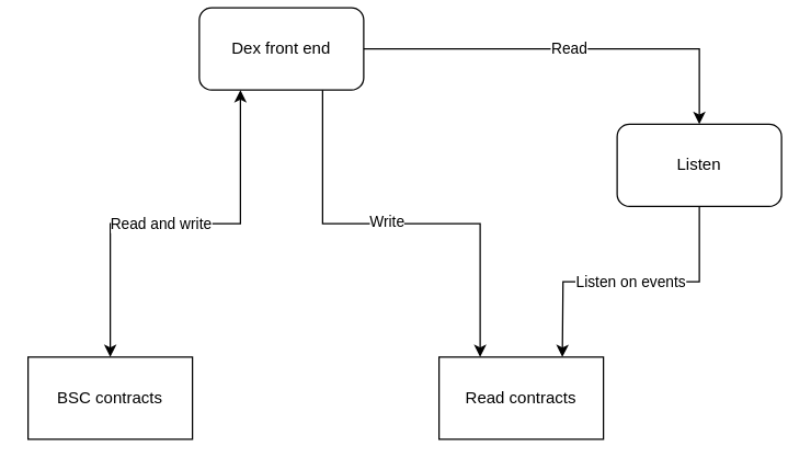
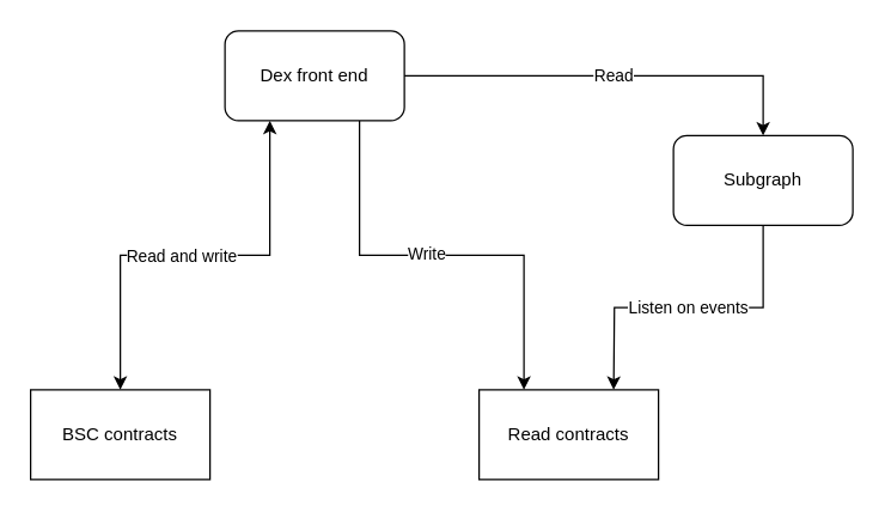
  <mxCell id="0" />
  <mxCell id="1" parent="0" />
- <mxCell id="2" value="Dex front end" style="rounded=1;whiteSpace=wrap;html=1;" vertex="1" parent="1"><mxGeometry x="145" y="5" width="120" height="60" as="geometry" /></mxCell>
+ <mxCell id="2" value="Dex front end" style="rounded=1;whiteSpace=wrap;html=1;" vertex="1" parent="1"><mxGeometry x="150" y="20" width="120" height="60" as="geometry" /></mxCell>
  <mxCell id="3" value="BSC contracts" style="rounded=0;whiteSpace=wrap;html=1;" vertex="1" parent="1"><mxGeometry x="20" y="260" width="120" height="60" as="geometry" /></mxCell>
  <mxCell id="4" value="Read contracts" style="rounded=0;whiteSpace=wrap;html=1;" vertex="1" parent="1"><mxGeometry x="320" y="260" width="120" height="60" as="geometry" /></mxCell>
- <mxCell id="5" value="Listen" style="rounded=1;whiteSpace=wrap;html=1;" vertex="1" parent="1"><mxGeometry x="450" y="90" width="120" height="60" as="geometry" /></mxCell>
+ <mxCell id="5" value="Subgraph" style="rounded=1;whiteSpace=wrap;html=1;" vertex="1" parent="1"><mxGeometry x="450" y="90" width="120" height="60" as="geometry" /></mxCell>
  <mxCell id="6" value="" style="endArrow=classic;startArrow=classic;html=1;rounded=0;edgeStyle=orthogonalEdgeStyle;entryX=0.25;entryY=1;entryDx=0;entryDy=0;exitX=0.5;exitY=0;exitDx=0;exitDy=0;" edge="1" parent="1" source="3" target="2"><mxGeometry width="50" height="50" relative="1" as="geometry"><mxPoint x="240" y="390" as="sourcePoint" /><mxPoint x="180" y="90" as="targetPoint" /></mxGeometry></mxCell>
  <mxCell id="7" value="Read and write" style="edgeLabel;html=1;align=center;verticalAlign=middle;resizable=0;points=[];" vertex="1" connectable="0" parent="6"><mxGeometry x="-0.073" relative="1" as="geometry"><mxPoint as="offset" /></mxGeometry></mxCell>
  <mxCell id="8" value="" style="endArrow=classic;html=1;rounded=0;edgeStyle=orthogonalEdgeStyle;exitX=0.75;exitY=1;exitDx=0;exitDy=0;entryX=0.25;entryY=0;entryDx=0;entryDy=0;" edge="1" parent="1" source="2" target="4"><mxGeometry width="50" height="50" relative="1" as="geometry"><mxPoint x="240" y="390" as="sourcePoint" /><mxPoint x="370" y="250" as="targetPoint" /></mxGeometry></mxCell>
  <mxCell id="9" value="Write" style="edgeLabel;html=1;align=center;verticalAlign=middle;resizable=0;points=[];" vertex="1" connectable="0" parent="8"><mxGeometry x="-0.073" y="2" relative="1" as="geometry"><mxPoint as="offset" /></mxGeometry></mxCell>
  <mxCell id="10" value="Listen on events" style="endArrow=classic;html=1;rounded=0;edgeStyle=orthogonalEdgeStyle;exitX=0.5;exitY=1;exitDx=0;exitDy=0;" edge="1" parent="1" source="5"><mxGeometry width="50" height="50" relative="1" as="geometry"><mxPoint x="240" y="390" as="sourcePoint" /><mxPoint x="410" y="260" as="targetPoint" /></mxGeometry></mxCell>
  <mxCell id="11" value="Read" style="endArrow=classic;html=1;rounded=0;edgeStyle=orthogonalEdgeStyle;exitX=1;exitY=0.5;exitDx=0;exitDy=0;entryX=0.5;entryY=0;entryDx=0;entryDy=0;" edge="1" parent="1" source="2" target="5"><mxGeometry width="50" height="50" relative="1" as="geometry"><mxPoint x="240" y="390" as="sourcePoint" /><mxPoint x="290" y="340" as="targetPoint" /></mxGeometry></mxCell>
